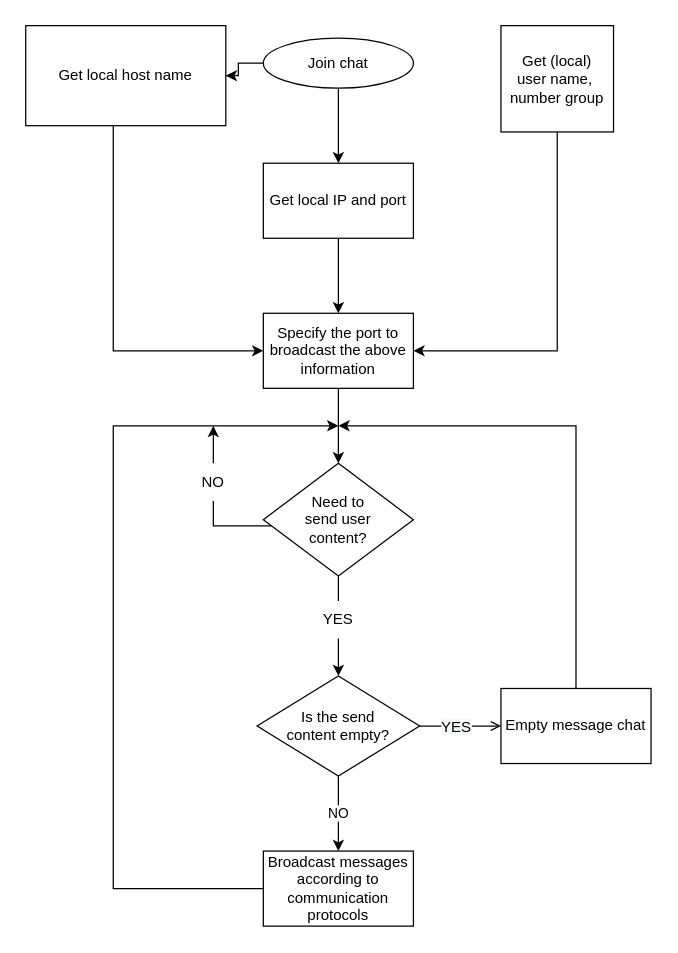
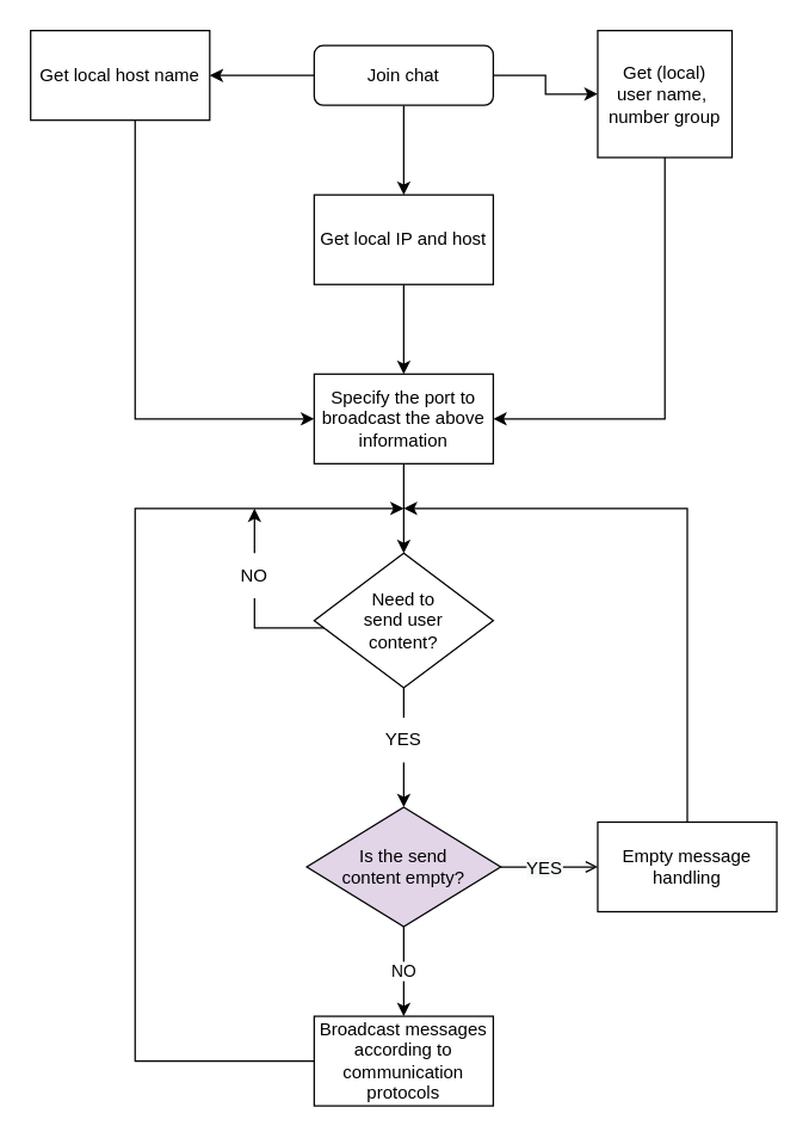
  <mxCell id="0" />
  <mxCell id="1" parent="0" />
  <mxCell id="2" style="edgeStyle=orthogonalEdgeStyle;rounded=0;orthogonalLoop=1;jettySize=auto;html=1;" parent="1" source="5" target="7" edge="1"><mxGeometry relative="1" as="geometry" /></mxCell>
  <mxCell id="3" style="edgeStyle=orthogonalEdgeStyle;rounded=0;orthogonalLoop=1;jettySize=auto;html=1;entryX=1;entryY=0.5;entryDx=0;entryDy=0;" parent="1" source="5" target="11" edge="1"><mxGeometry relative="1" as="geometry" /></mxCell>
- <mxCell id="5" value="Join chat" style="ellipse;whiteSpace=wrap;html=1;fontSize=12;glass=0;strokeWidth=1;shadow=0;" parent="1" vertex="1"><mxGeometry x="210" y="30" width="120" height="40" as="geometry" /></mxCell>
+ <mxCell id="4" style="edgeStyle=orthogonalEdgeStyle;rounded=0;orthogonalLoop=1;jettySize=auto;html=1;entryX=0;entryY=0.5;entryDx=0;entryDy=0;" parent="1" source="5" target="9" edge="1"><mxGeometry relative="1" as="geometry" /></mxCell>
+ <mxCell id="5" value="Join chat" style="rounded=1;whiteSpace=wrap;html=1;fontSize=12;glass=0;strokeWidth=1;shadow=0;" parent="1" vertex="1"><mxGeometry x="210" y="30" width="120" height="40" as="geometry" /></mxCell>
  <mxCell id="6" value="" style="edgeStyle=orthogonalEdgeStyle;rounded=0;orthogonalLoop=1;jettySize=auto;html=1;" parent="1" source="7" target="13" edge="1"><mxGeometry relative="1" as="geometry" /></mxCell>
- <mxCell id="7" value="Get local IP and port" style="rounded=0;whiteSpace=wrap;html=1;" parent="1" vertex="1"><mxGeometry x="210" y="130" width="120" height="60" as="geometry" /></mxCell>
+ <mxCell id="7" value="Get local IP and host" style="rounded=0;whiteSpace=wrap;html=1;" parent="1" vertex="1"><mxGeometry x="210" y="130" width="120" height="60" as="geometry" /></mxCell>
  <mxCell id="8" style="edgeStyle=orthogonalEdgeStyle;rounded=0;orthogonalLoop=1;jettySize=auto;html=1;exitX=0.5;exitY=1;exitDx=0;exitDy=0;entryX=1;entryY=0.5;entryDx=0;entryDy=0;" parent="1" source="9" target="13" edge="1"><mxGeometry relative="1" as="geometry" /></mxCell>
  <mxCell id="9" value="Get (local) &lt;br&gt;user name,&amp;nbsp;&lt;br&gt;number group" style="rounded=0;whiteSpace=wrap;html=1;" parent="1" vertex="1"><mxGeometry x="400" y="20" width="90" height="85" as="geometry" /></mxCell>
  <mxCell id="10" style="edgeStyle=orthogonalEdgeStyle;rounded=0;orthogonalLoop=1;jettySize=auto;html=1;entryX=0;entryY=0.5;entryDx=0;entryDy=0;" parent="1" source="11" target="13" edge="1"><mxGeometry relative="1" as="geometry"><Array as="points"><mxPoint x="90" y="280" /></Array></mxGeometry></mxCell>
- <mxCell id="11" value="Get local host name" style="rounded=0;whiteSpace=wrap;html=1;" parent="1" vertex="1"><mxGeometry x="20" y="20" width="160" height="80" as="geometry" /></mxCell>
+ <mxCell id="11" value="Get local host name" style="rounded=0;whiteSpace=wrap;html=1;" parent="1" vertex="1"><mxGeometry x="20" y="20" width="120" height="60" as="geometry" /></mxCell>
  <mxCell id="12" value="" style="edgeStyle=orthogonalEdgeStyle;rounded=0;orthogonalLoop=1;jettySize=auto;html=1;" parent="1" source="13" target="15" edge="1"><mxGeometry relative="1" as="geometry" /></mxCell>
  <mxCell id="13" value="Specify the port to broadcast the above information" style="rounded=0;whiteSpace=wrap;html=1;" parent="1" vertex="1"><mxGeometry x="210" y="250" width="120" height="60" as="geometry" /></mxCell>
  <mxCell id="14" value="" style="edgeStyle=orthogonalEdgeStyle;rounded=0;orthogonalLoop=1;jettySize=auto;html=1;startArrow=none;" parent="1" source="24" target="19" edge="1"><mxGeometry relative="1" as="geometry" /></mxCell>
  <mxCell id="15" value="Need to &lt;br&gt;send user &lt;br&gt;content?" style="rhombus;whiteSpace=wrap;html=1;rounded=0;" parent="1" vertex="1"><mxGeometry x="210" y="370" width="120" height="90" as="geometry" /></mxCell>
  <mxCell id="16" style="edgeStyle=orthogonalEdgeStyle;rounded=0;orthogonalLoop=1;jettySize=auto;html=1;exitX=1;exitY=0.5;exitDx=0;exitDy=0;entryX=0;entryY=0.5;entryDx=0;entryDy=0;endArrow=open;" parent="1" source="19" target="23" edge="1"><mxGeometry relative="1" as="geometry" /></mxCell>
  <mxCell id="17" value="&lt;span style=&quot;font-size: 12px ; background-color: rgb(248 , 249 , 250)&quot;&gt;YES&lt;/span&gt;" style="edgeLabel;html=1;align=center;verticalAlign=middle;resizable=0;points=[];" parent="16" vertex="1" connectable="0"><mxGeometry x="-0.124" relative="1" as="geometry"><mxPoint as="offset" /></mxGeometry></mxCell>
  <mxCell id="18" value="NO" style="edgeStyle=orthogonalEdgeStyle;rounded=0;orthogonalLoop=1;jettySize=auto;html=1;exitX=0.5;exitY=1;exitDx=0;exitDy=0;entryX=0.5;entryY=0;entryDx=0;entryDy=0;" parent="1" source="19" target="21" edge="1"><mxGeometry relative="1" as="geometry" /></mxCell>
- <mxCell id="19" value="Is the send &lt;br&gt;content empty?" style="rhombus;whiteSpace=wrap;html=1;rounded=0;" parent="1" vertex="1"><mxGeometry x="205" y="540" width="130" height="80" as="geometry" /></mxCell>
+ <mxCell id="19" value="Is the send &lt;br&gt;content empty?" style="rhombus;whiteSpace=wrap;html=1;rounded=0;fillColor=#e1d5e7;" parent="1" vertex="1"><mxGeometry x="205" y="540" width="130" height="80" as="geometry" /></mxCell>
  <mxCell id="20" style="edgeStyle=orthogonalEdgeStyle;rounded=0;orthogonalLoop=1;jettySize=auto;html=1;exitX=0;exitY=0.5;exitDx=0;exitDy=0;" parent="1" source="21" edge="1"><mxGeometry relative="1" as="geometry"><mxPoint x="270" y="340" as="targetPoint" /><Array as="points"><mxPoint x="90" y="710" /><mxPoint x="90" y="340" /></Array></mxGeometry></mxCell>
  <mxCell id="21" value="Broadcast messages according to communication protocols" style="rounded=0;whiteSpace=wrap;html=1;" parent="1" vertex="1"><mxGeometry x="210" y="680" width="120" height="60" as="geometry" /></mxCell>
  <mxCell id="22" style="edgeStyle=orthogonalEdgeStyle;rounded=0;orthogonalLoop=1;jettySize=auto;html=1;exitX=0.5;exitY=0;exitDx=0;exitDy=0;" parent="1" source="23" edge="1"><mxGeometry relative="1" as="geometry"><mxPoint x="270" y="340" as="targetPoint" /><Array as="points"><mxPoint x="460" y="340" /></Array></mxGeometry></mxCell>
- <mxCell id="23" value="Empty message chat" style="whiteSpace=wrap;html=1;rounded=0;" parent="1" vertex="1"><mxGeometry x="400" y="550" width="120" height="60" as="geometry" /></mxCell>
+ <mxCell id="23" value="Empty message handling" style="whiteSpace=wrap;html=1;rounded=0;" parent="1" vertex="1"><mxGeometry x="400" y="550" width="120" height="60" as="geometry" /></mxCell>
  <mxCell id="24" value="YES" style="text;html=1;strokeColor=none;fillColor=none;align=center;verticalAlign=middle;whiteSpace=wrap;rounded=0;" parent="1" vertex="1"><mxGeometry x="240" y="480" width="60" height="30" as="geometry" /></mxCell>
  <mxCell id="25" value="" style="edgeStyle=orthogonalEdgeStyle;rounded=0;orthogonalLoop=1;jettySize=auto;html=1;endArrow=none;" parent="1" source="15" target="24" edge="1"><mxGeometry relative="1" as="geometry"><mxPoint x="270" y="460" as="sourcePoint" /><mxPoint x="270" y="540" as="targetPoint" /></mxGeometry></mxCell>
  <mxCell id="26" style="edgeStyle=orthogonalEdgeStyle;rounded=0;orthogonalLoop=1;jettySize=auto;html=1;" parent="1" source="27" edge="1"><mxGeometry relative="1" as="geometry"><mxPoint x="170" y="340" as="targetPoint" /></mxGeometry></mxCell>
  <mxCell id="27" value="NO" style="text;html=1;strokeColor=none;fillColor=none;align=center;verticalAlign=middle;whiteSpace=wrap;rounded=0;" parent="1" vertex="1"><mxGeometry x="140" y="370" width="60" height="30" as="geometry" /></mxCell>
  <mxCell id="28" value="" style="edgeStyle=orthogonalEdgeStyle;rounded=0;orthogonalLoop=1;jettySize=auto;html=1;endArrow=none;" parent="1" source="15" target="27" edge="1"><mxGeometry relative="1" as="geometry"><mxPoint x="270" y="360" as="targetPoint" /><mxPoint x="230" y="420" as="sourcePoint" /><Array as="points"><mxPoint x="170" y="420" /></Array></mxGeometry></mxCell>
